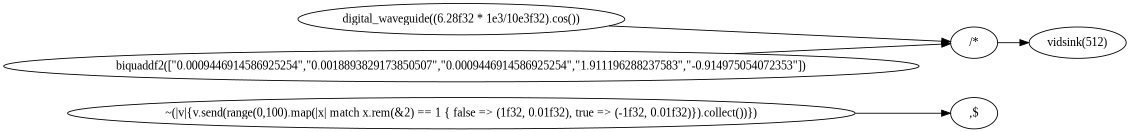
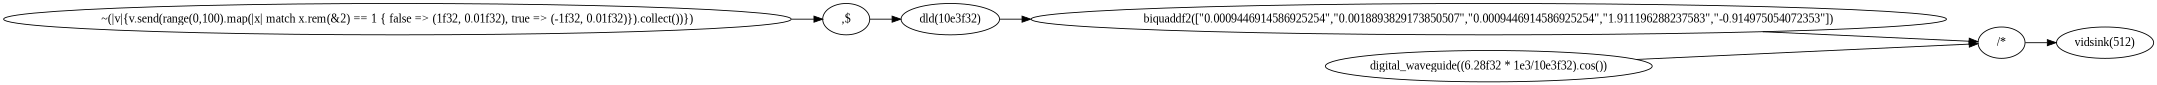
  digraph {
    rankdir=LR
    fontname="Liberation Serif"
    node [fontname="Liberation Serif"]
    edge [fontname="Liberation Serif"]
    n1 [label="~(|v|{v.send(range(0,100).map(|x| match x.rem(&2) == 1 { false => (1f32, 0.01f32), true => (-1f32, 0.01f32)}).collect())})"]
    n2 [label=",$"]
    n3 [label="digital_waveguide((6.28f32 * 1e3/10e3f32).cos())"]
    n4 [label="/*"]
+   n5 [label="dld(10e3f32)"]
    n6 [label="biquaddf2([\"0.0009446914586925254\",\"0.0018893829173850507\",\"0.0009446914586925254\",\"1.911196288237583\",\"-0.914975054072353\"])"]
    n7 [label="vidsink(512)"]
    n1 -> n2
+   n2 -> n5
    n3 -> n4
    n4 -> n7
+   n5 -> n6
    n6 -> n4
  }
